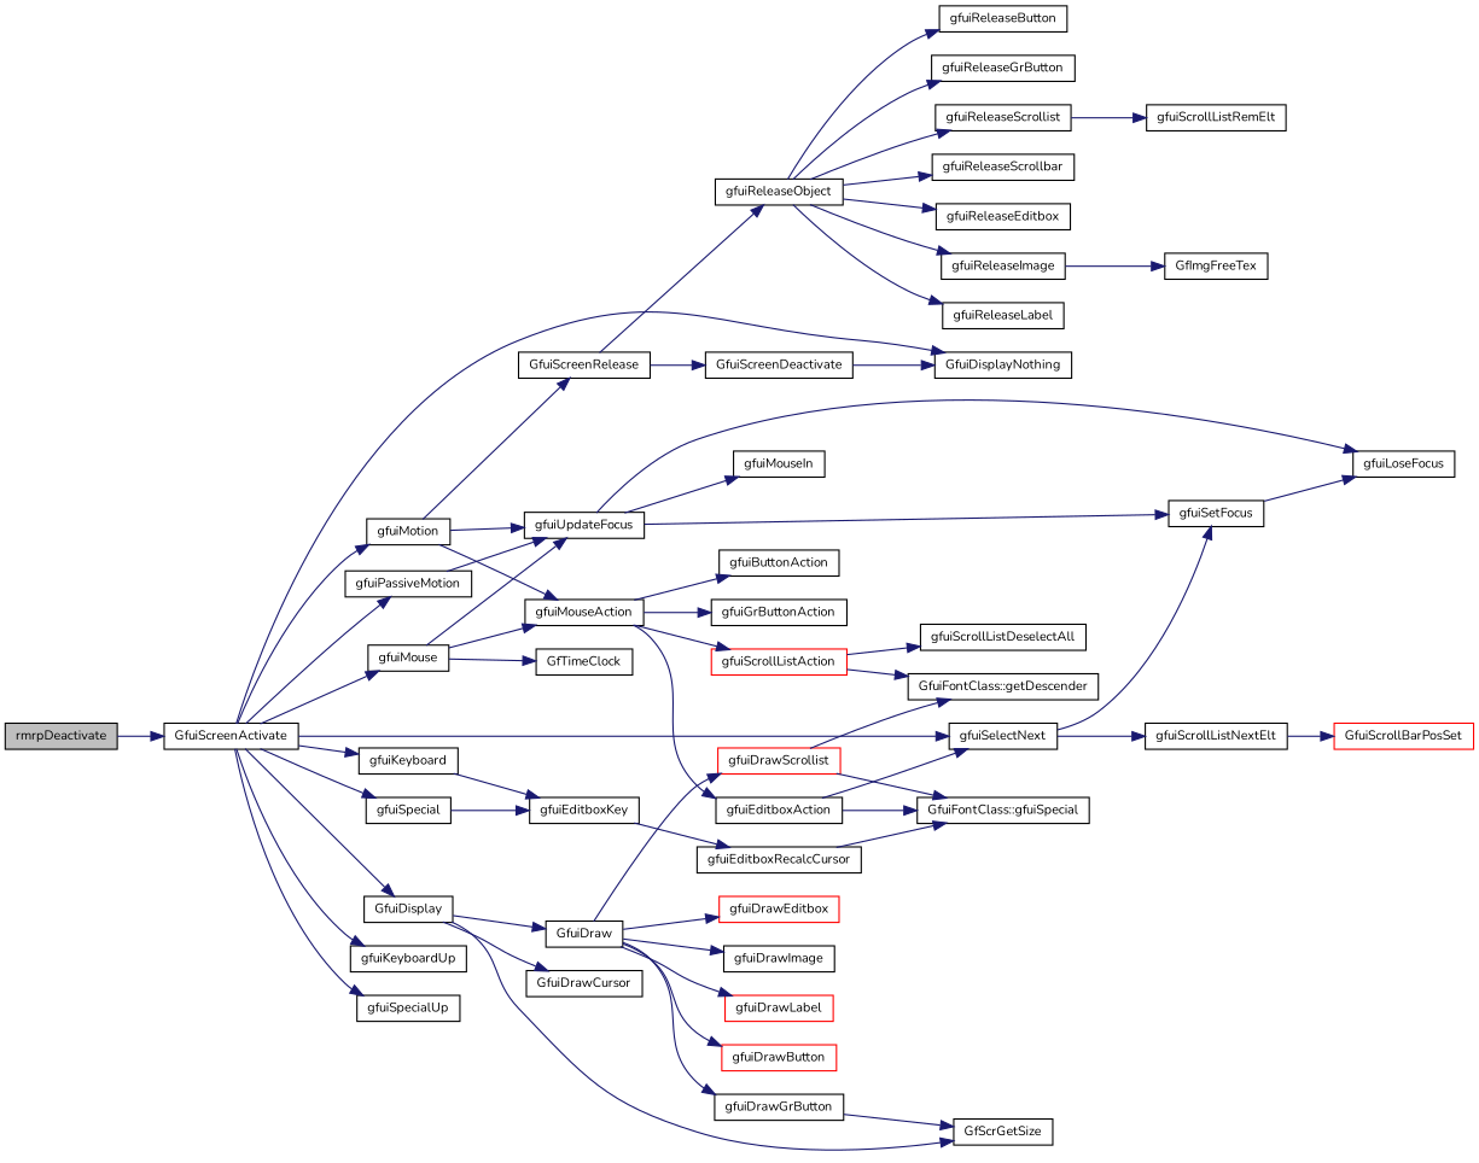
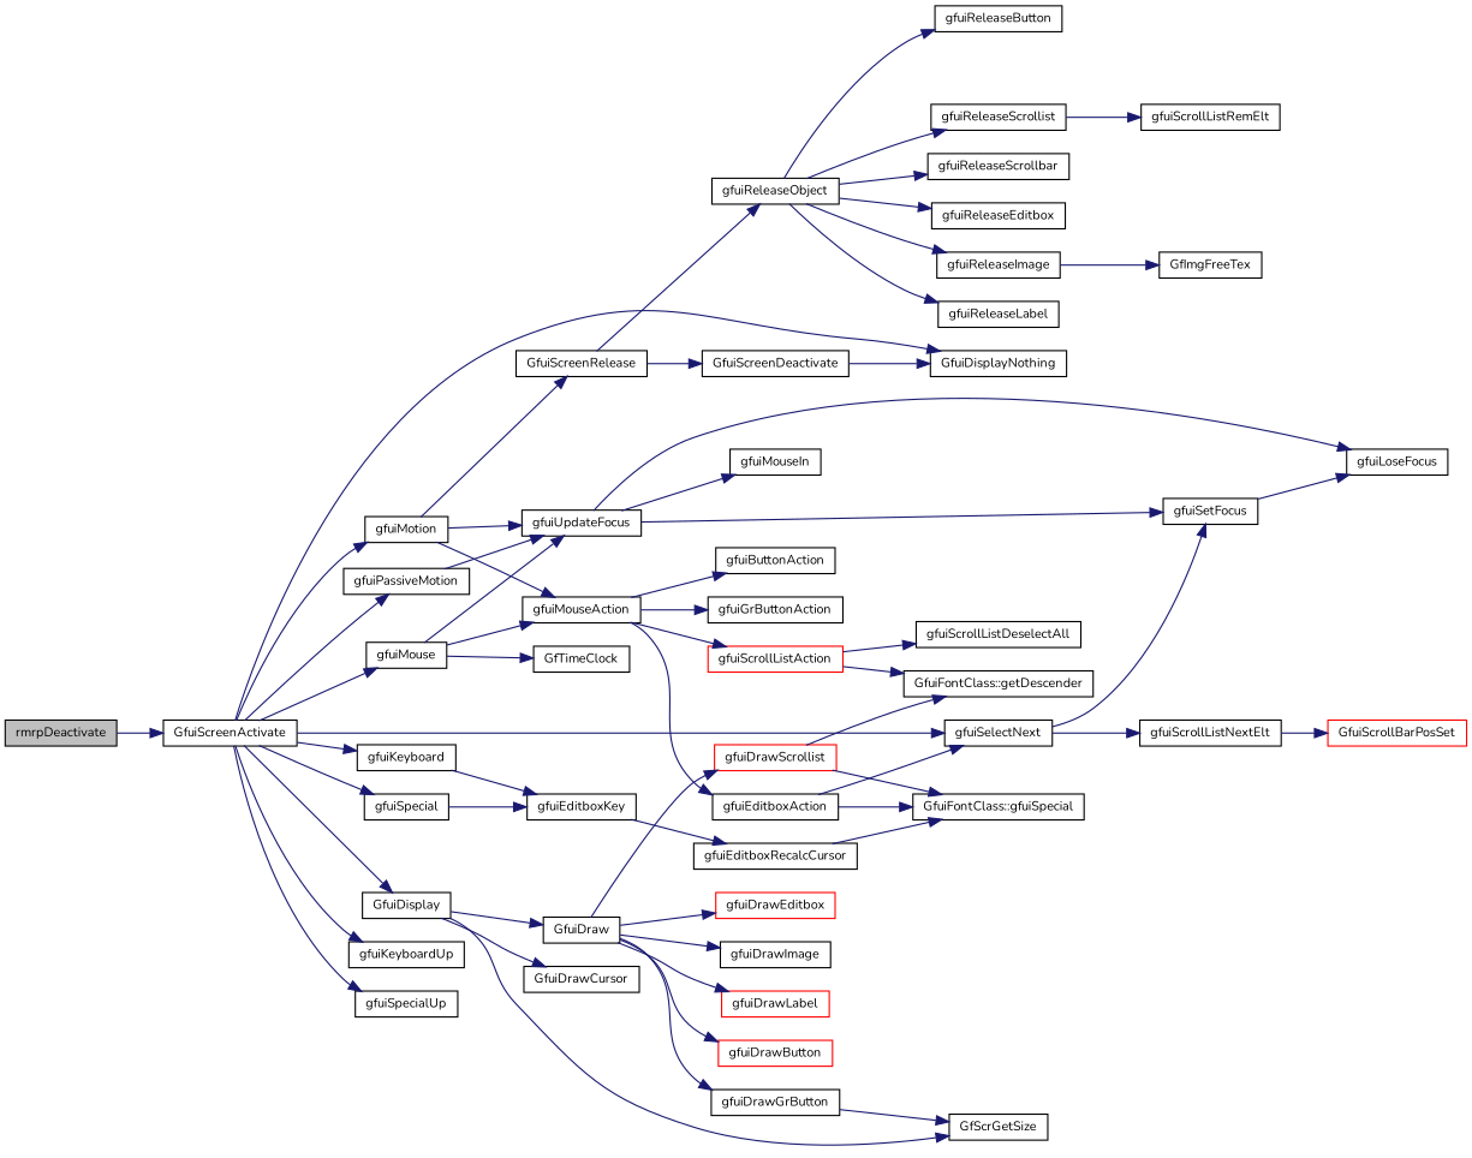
  digraph {
    fontname=Nunito
    rankdir=LR
    node [color=black fillcolor=white fontname=Nunito fontsize=10 shape=record style=filled]
    edge [color=midnightblue fontname=Nunito fontsize=10 labelfontname=Helvetica labelfontsize=10 style=solid]
    n1 [fillcolor=grey75 fontcolor=black height=0.2 label=rmrpDeactivate width=0.4]
    n2 [height=0.2 label=GfuiScreenActivate width=0.4]
    n3 [height=0.2 label=GfuiScreenRelease width=0.4]
    n4 [height=0.2 label=GfuiScreenDeactivate width=0.4]
    n5 [height=0.2 label=gfuiReleaseObject width=0.4]
    n6 [height=0.2 label=GfuiDisplayNothing width=0.4]
    n7 [height=0.2 label=gfuiKeyboard width=0.4]
    n8 [height=0.2 label=gfuiSpecial width=0.4]
    n9 [height=0.2 label=gfuiKeyboardUp width=0.4]
    n10 [height=0.2 label=gfuiSpecialUp width=0.4]
    n11 [height=0.2 label=gfuiMouse width=0.4]
    n12 [height=0.2 label=gfuiSelectNext width=0.4]
    n13 [height=0.2 label=gfuiMotion width=0.4]
    n14 [height=0.2 label=gfuiPassiveMotion width=0.4]
    n15 [height=0.2 label=GfuiDisplay width=0.4]
    n16 [height=0.2 label=gfuiReleaseLabel width=0.4]
    n17 [height=0.2 label=gfuiReleaseButton width=0.4]
-   n18 [height=0.2 label=gfuiReleaseGrButton width=0.4]
    n19 [height=0.2 label=gfuiReleaseScrollist width=0.4]
    n20 [height=0.2 label=gfuiReleaseScrollbar width=0.4]
    n21 [height=0.2 label=gfuiReleaseEditbox width=0.4]
    n22 [height=0.2 label=gfuiReleaseImage width=0.4]
    n23 [height=0.2 label=gfuiScrollListRemElt width=0.4]
    n24 [height=0.2 label=GfImgFreeTex width=0.4]
    n25 [height=0.2 label=gfuiEditboxKey width=0.4]
    n26 [height=0.2 label=GfTimeClock width=0.4]
    n27 [height=0.2 label=gfuiUpdateFocus width=0.4]
    n28 [height=0.2 label=gfuiMouseAction width=0.4]
    n29 [height=0.2 label=gfuiSetFocus width=0.4]
    n30 [height=0.2 label=gfuiScrollListNextElt width=0.4]
    n31 [height=0.2 label=GfScrGetSize width=0.4]
    n32 [height=0.2 label=GfuiDraw width=0.4]
    n33 [height=0.2 label=GfuiDrawCursor width=0.4]
    n34 [height=0.2 label=gfuiEditboxRecalcCursor width=0.4]
    n35 [height=0.2 label="GfuiFontClass::gfuiSpecial" width=0.4]
    n36 [height=0.2 label=gfuiMouseIn width=0.4]
    n37 [height=0.2 label=gfuiLoseFocus width=0.4]
    n38 [height=0.2 label=gfuiButtonAction width=0.4]
    n39 [height=0.2 label=gfuiGrButtonAction width=0.4]
    n40 [color=red height=0.2 label=gfuiScrollListAction width=0.4]
    n41 [height=0.2 label=gfuiEditboxAction width=0.4]
    n42 [height=0.2 label=gfuiScrollListDeselectAll width=0.4]
    n43 [height=0.2 label="GfuiFontClass::getDescender" width=0.4]
    n44 [color=red height=0.2 label=GfuiScrollBarPosSet width=0.4]
    n45 [color=red height=0.2 label=gfuiDrawLabel width=0.4]
    n46 [color=red height=0.2 label=gfuiDrawButton width=0.4]
    n47 [height=0.2 label=gfuiDrawGrButton width=0.4]
    n48 [color=red height=0.2 label=gfuiDrawScrollist width=0.4]
    n49 [color=red height=0.2 label=gfuiDrawEditbox width=0.4]
    n50 [height=0.2 label=gfuiDrawImage width=0.4]
    n1 -> n2
    n2 -> n6
    n2 -> n7
    n2 -> n8
    n2 -> n9
    n2 -> n10
    n2 -> n11
    n2 -> n12
    n2 -> n13
    n2 -> n14
    n2 -> n15
    n3 -> n4
    n3 -> n5
    n4 -> n6
    n5 -> n16
    n5 -> n17
-   n5 -> n18
    n5 -> n19
    n5 -> n20
    n5 -> n21
    n5 -> n22
    n7 -> n25
    n8 -> n25
    n11 -> n26
    n11 -> n27
    n11 -> n28
    n12 -> n29
    n12 -> n30
    n13 -> n3
    n13 -> n27
    n13 -> n28
    n14 -> n27
    n15 -> n31
    n15 -> n32
    n15 -> n33
    n19 -> n23
    n22 -> n24
    n25 -> n34
    n27 -> n29
    n27 -> n36
    n27 -> n37
    n28 -> n38
    n28 -> n39
    n28 -> n40
    n28 -> n41
    n29 -> n37
    n30 -> n44
    n32 -> n45
    n32 -> n46
    n32 -> n47
    n32 -> n48
    n32 -> n49
    n32 -> n50
    n34 -> n35
    n40 -> n42
    n40 -> n43
    n41 -> n12
    n41 -> n35
    n47 -> n31
    n48 -> n35
    n48 -> n43
  }
